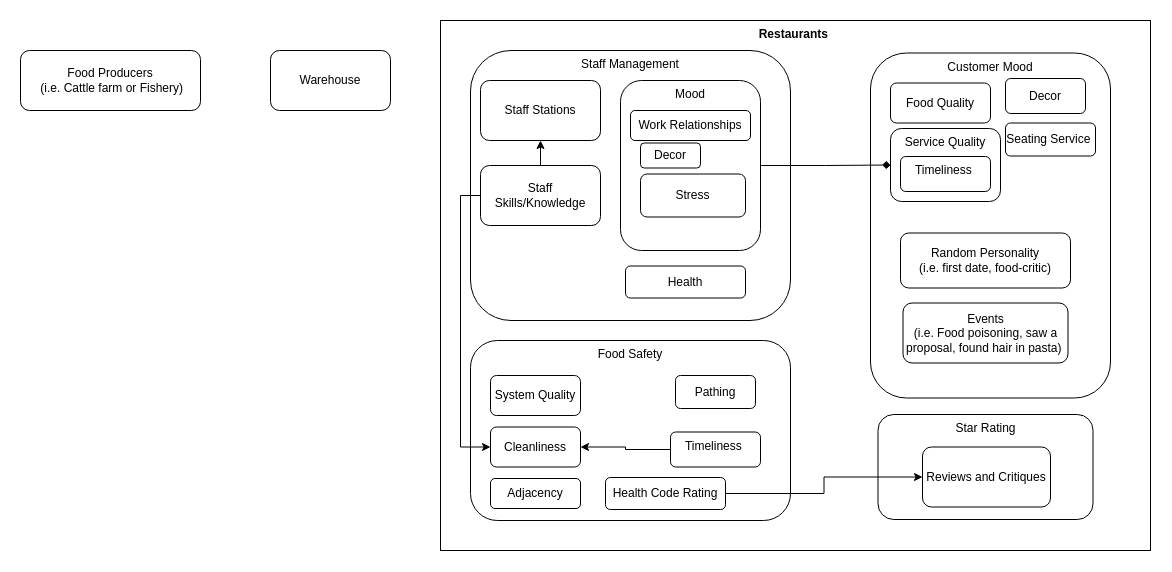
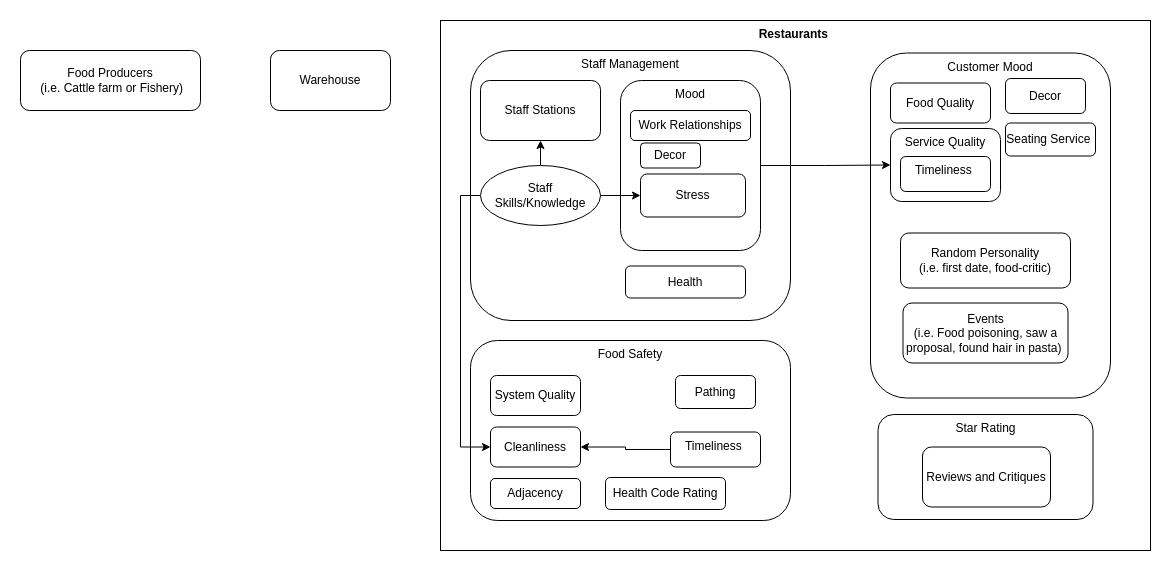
  <mxCell id="0" />
  <mxCell id="1" parent="0" />
  <mxCell id="2" value="Restaurants&amp;nbsp;" style="rounded=0;whiteSpace=wrap;html=1;verticalAlign=top;fontStyle=1" vertex="1" parent="1"><mxGeometry x="440" y="20" width="710" height="530" as="geometry" /></mxCell>
  <mxCell id="3" value="Warehouse" style="rounded=1;whiteSpace=wrap;html=1;" vertex="1" parent="1"><mxGeometry x="270" y="50" width="120" height="60" as="geometry" /></mxCell>
  <mxCell id="4" value="Food Producers&lt;br&gt;&amp;nbsp;(i.e. Cattle farm or Fishery)" style="rounded=1;whiteSpace=wrap;html=1;" vertex="1" parent="1"><mxGeometry x="20" y="50" width="180" height="60" as="geometry" /></mxCell>
  <mxCell id="5" value="Food Safety" style="rounded=1;whiteSpace=wrap;html=1;align=center;verticalAlign=top;" vertex="1" parent="1"><mxGeometry x="470" y="340" width="320" height="180" as="geometry" /></mxCell>
  <mxCell id="6" value="Staff Management" style="rounded=1;whiteSpace=wrap;html=1;verticalAlign=top;" vertex="1" parent="1"><mxGeometry x="470" y="50" width="320" height="270" as="geometry" /></mxCell>
  <mxCell id="7" value="Staff Stations" style="rounded=1;whiteSpace=wrap;html=1;" vertex="1" parent="1"><mxGeometry x="480" y="80" width="120" height="60" as="geometry" /></mxCell>
  <mxCell id="8" style="edgeStyle=orthogonalEdgeStyle;rounded=0;orthogonalLoop=1;jettySize=auto;html=1;exitX=0.5;exitY=0;exitDx=0;exitDy=0;" edge="1" parent="1" source="10" target="7"><mxGeometry relative="1" as="geometry" /></mxCell>
  <mxCell id="9" style="edgeStyle=orthogonalEdgeStyle;rounded=0;orthogonalLoop=1;jettySize=auto;html=1;exitX=0;exitY=0.5;exitDx=0;exitDy=0;entryX=0;entryY=0.5;entryDx=0;entryDy=0;" edge="1" parent="1" source="10" target="28"><mxGeometry relative="1" as="geometry" /></mxCell>
- <mxCell id="10" value="Staff Skills/Knowledge" style="rounded=1;whiteSpace=wrap;html=1;align=center;" vertex="1" parent="1"><mxGeometry x="480" y="165" width="120" height="60" as="geometry" /></mxCell>
+ <mxCell id="10" value="Staff Skills/Knowledge" style="ellipse;whiteSpace=wrap;html=1;align=center;" vertex="1" parent="1"><mxGeometry x="480" y="165" width="120" height="60" as="geometry" /></mxCell>
  <mxCell id="11" value="Customer Mood" style="rounded=1;whiteSpace=wrap;html=1;align=center;verticalAlign=top;" vertex="1" parent="1"><mxGeometry x="870" y="52.5" width="240" height="345" as="geometry" /></mxCell>
- <mxCell id="12" style="edgeStyle=orthogonalEdgeStyle;rounded=0;orthogonalLoop=1;jettySize=auto;html=1;exitX=1;exitY=0.5;exitDx=0;exitDy=0;entryX=0;entryY=0.5;entryDx=0;entryDy=0;endArrow=diamond;" edge="1" parent="1" source="13" target="16"><mxGeometry relative="1" as="geometry" /></mxCell>
+ <mxCell id="12" style="edgeStyle=orthogonalEdgeStyle;rounded=0;orthogonalLoop=1;jettySize=auto;html=1;exitX=1;exitY=0.5;exitDx=0;exitDy=0;entryX=0;entryY=0.5;entryDx=0;entryDy=0;" edge="1" parent="1" source="13" target="16"><mxGeometry relative="1" as="geometry" /></mxCell>
  <mxCell id="13" value="Mood" style="rounded=1;whiteSpace=wrap;html=1;align=center;verticalAlign=top;" vertex="1" parent="1"><mxGeometry x="620" y="80" width="140" height="170" as="geometry" /></mxCell>
  <mxCell id="14" value="Seating Service&amp;nbsp;" style="rounded=1;whiteSpace=wrap;html=1;align=center;" vertex="1" parent="1"><mxGeometry x="1005" y="122.5" width="90" height="33" as="geometry" /></mxCell>
  <mxCell id="15" value="Food Quality" style="rounded=1;whiteSpace=wrap;html=1;align=center;" vertex="1" parent="1"><mxGeometry x="890" y="82.5" width="100" height="40" as="geometry" /></mxCell>
  <mxCell id="16" value="Service Quality" style="rounded=1;whiteSpace=wrap;html=1;align=center;verticalAlign=top;" vertex="1" parent="1"><mxGeometry x="890" y="128" width="110" height="73" as="geometry" /></mxCell>
  <mxCell id="17" value="Random Personality&lt;br&gt;(i.e. first date, food-critic)" style="rounded=1;whiteSpace=wrap;html=1;align=center;" vertex="1" parent="1"><mxGeometry x="900" y="232.5" width="170" height="55" as="geometry" /></mxCell>
  <mxCell id="18" value="Decor" style="rounded=1;whiteSpace=wrap;html=1;align=center;" vertex="1" parent="1"><mxGeometry x="1005" y="78" width="80" height="35" as="geometry" /></mxCell>
  <mxCell id="19" value="Events &lt;br&gt;(i.e. Food poisoning, saw a proposal, found hair in pasta)&amp;nbsp;" style="rounded=1;whiteSpace=wrap;html=1;align=center;" vertex="1" parent="1"><mxGeometry x="902.5" y="302.5" width="165" height="60" as="geometry" /></mxCell>
  <mxCell id="20" value="Stress" style="rounded=1;whiteSpace=wrap;html=1;align=center;" vertex="1" parent="1"><mxGeometry x="640" y="173.5" width="105" height="43" as="geometry" /></mxCell>
  <mxCell id="21" value="Health" style="rounded=1;whiteSpace=wrap;html=1;align=center;" vertex="1" parent="1"><mxGeometry x="625" y="265.5" width="120" height="32" as="geometry" /></mxCell>
  <mxCell id="22" value="Decor" style="rounded=1;whiteSpace=wrap;html=1;align=center;" vertex="1" parent="1"><mxGeometry x="640" y="142.5" width="60" height="25" as="geometry" /></mxCell>
  <mxCell id="23" value="Work Relationships" style="rounded=1;whiteSpace=wrap;html=1;align=center;" vertex="1" parent="1"><mxGeometry x="630" y="110" width="120" height="30" as="geometry" /></mxCell>
+ <mxCell id="24" style="edgeStyle=orthogonalEdgeStyle;rounded=0;orthogonalLoop=1;jettySize=auto;html=1;exitX=1;exitY=0.5;exitDx=0;exitDy=0;entryX=0;entryY=0.5;entryDx=0;entryDy=0;" edge="1" parent="1" source="10" target="20"><mxGeometry relative="1" as="geometry" /></mxCell>
  <mxCell id="25" value="Pathing" style="rounded=1;whiteSpace=wrap;html=1;align=center;" vertex="1" parent="1"><mxGeometry x="675" y="375" width="80" height="33" as="geometry" /></mxCell>
  <mxCell id="26" value="Adjacency" style="rounded=1;whiteSpace=wrap;html=1;align=center;" vertex="1" parent="1"><mxGeometry x="490" y="478" width="90" height="30" as="geometry" /></mxCell>
  <mxCell id="27" value="System Quality" style="rounded=1;whiteSpace=wrap;html=1;align=center;" vertex="1" parent="1"><mxGeometry x="490" y="375" width="90" height="40" as="geometry" /></mxCell>
  <mxCell id="28" value="Cleanliness" style="rounded=1;whiteSpace=wrap;html=1;align=center;" vertex="1" parent="1"><mxGeometry x="490" y="426.5" width="90" height="40" as="geometry" /></mxCell>
  <mxCell id="29" style="edgeStyle=orthogonalEdgeStyle;rounded=0;orthogonalLoop=1;jettySize=auto;html=1;exitX=0;exitY=0.5;exitDx=0;exitDy=0;entryX=1;entryY=0.5;entryDx=0;entryDy=0;" edge="1" parent="1" source="30" target="28"><mxGeometry relative="1" as="geometry" /></mxCell>
  <mxCell id="30" value="Timeliness&amp;nbsp;" style="rounded=1;whiteSpace=wrap;html=1;align=center;verticalAlign=top;" vertex="1" parent="1"><mxGeometry x="670" y="431.5" width="90" height="35" as="geometry" /></mxCell>
  <mxCell id="31" value="Timeliness&amp;nbsp;" style="rounded=1;whiteSpace=wrap;html=1;align=center;verticalAlign=top;" vertex="1" parent="1"><mxGeometry x="900" y="156" width="90" height="35" as="geometry" /></mxCell>
  <mxCell id="32" value="Star Rating" style="rounded=1;whiteSpace=wrap;html=1;align=center;verticalAlign=top;" vertex="1" parent="1"><mxGeometry x="877.5" y="414" width="215" height="105" as="geometry" /></mxCell>
  <mxCell id="33" value="Reviews and Critiques" style="rounded=1;whiteSpace=wrap;html=1;align=center;" vertex="1" parent="1"><mxGeometry x="922" y="446.5" width="128" height="60" as="geometry" /></mxCell>
- <mxCell id="34" style="edgeStyle=orthogonalEdgeStyle;rounded=0;orthogonalLoop=1;jettySize=auto;html=1;exitX=1;exitY=0.5;exitDx=0;exitDy=0;entryX=0;entryY=0.5;entryDx=0;entryDy=0;" edge="1" parent="1" source="35" target="33"><mxGeometry relative="1" as="geometry" /></mxCell>
  <mxCell id="35" value="Health Code Rating" style="rounded=1;whiteSpace=wrap;html=1;align=center;" vertex="1" parent="1"><mxGeometry x="605" y="477" width="120" height="32" as="geometry" /></mxCell>
